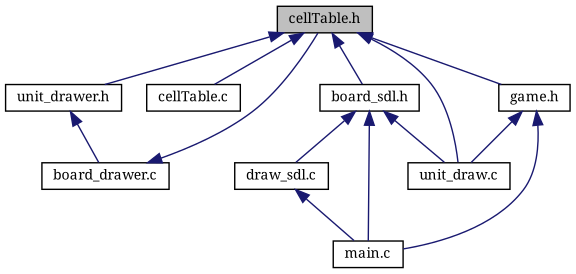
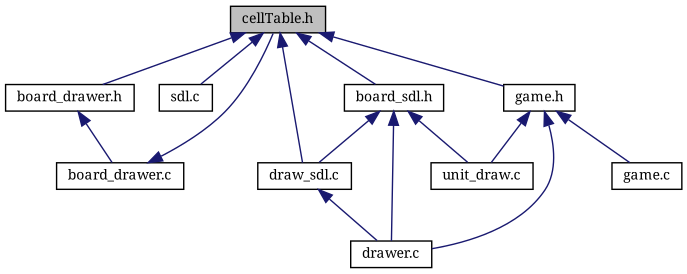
  digraph {
    fontname="Noto Serif"
    node [color=black fillcolor=white fontname="Noto Serif" fontsize=10 shape=record style=filled]
    edge [color=midnightblue dir=back fontname="Noto Serif" fontsize=10 labelfontname=Helvetica labelfontsize=10 style=solid]
    n1 [fillcolor=grey75 fontcolor=black height=0.2 label="cellTable.h" width=0.4]
-   n2 [height=0.2 label="unit_drawer.h" width=0.4]
-   n3 [height=0.2 label="cellTable.c" width=0.4]
+   n2 [height=0.2 label="board_drawer.h" width=0.4]
+   n3 [height=0.2 label="sdl.c" width=0.4]
    n4 [height=0.2 label="board_sdl.h" width=0.4]
    n5 [height=0.2 label="draw_sdl.c" width=0.4]
    n6 [height=0.2 label="game.h" width=0.4]
    n7 [height=0.2 label="board_drawer.c" width=0.4]
-   n8 [height=0.2 label="main.c" width=0.4]
+   n8 [height=0.2 label="drawer.c" width=0.4]
    n9 [height=0.2 label="unit_draw.c" width=0.4]
+   n10 [height=0.2 label="game.c" width=0.4]
    n1 -> n2
    n1 -> n3
    n1 -> n4
-   n1 -> n9
+   n1 -> n5
    n1 -> n6
    n2 -> n7
    n4 -> n5
    n4 -> n8
    n4 -> n9
    n5 -> n8
    n6 -> n8
    n6 -> n9
+   n6 -> n10
    n7 -> n1
  }
